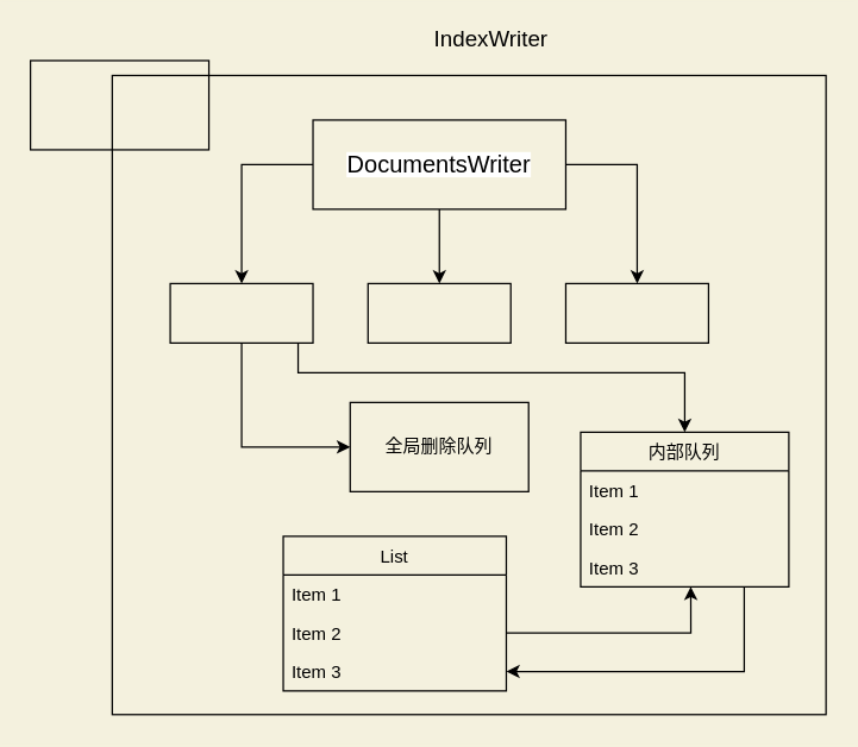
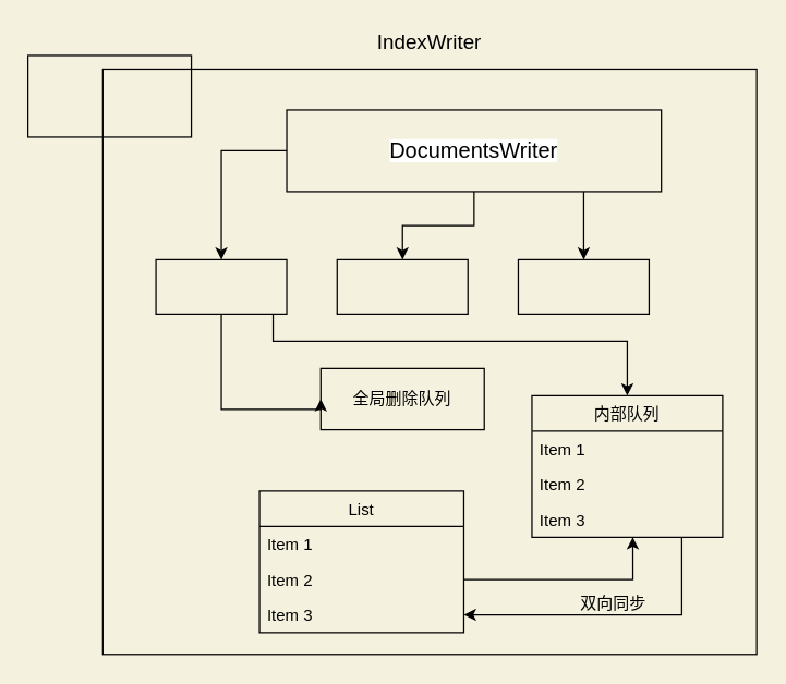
  <mxCell id="0" />
  <mxCell id="1" parent="0" />
  <mxCell id="2" value="" style="rounded=0;whiteSpace=wrap;html=1;fillColor=none;" parent="1" vertex="1"><mxGeometry x="20" y="40" width="120" height="60" as="geometry" /></mxCell>
  <mxCell id="3" value="" style="rounded=0;whiteSpace=wrap;html=1;fillColor=none;strokeColor=#000000;" parent="1" vertex="1"><mxGeometry x="75" y="50" width="480" height="430" as="geometry" /></mxCell>
  <mxCell id="4" style="edgeStyle=orthogonalEdgeStyle;rounded=0;orthogonalLoop=1;jettySize=auto;html=1;entryX=0.5;entryY=0;entryDx=0;entryDy=0;fontSize=15;fontColor=#000000;strokeColor=#000000;" parent="1" source="7" target="13" edge="1"><mxGeometry relative="1" as="geometry"><mxPoint x="160" y="190" as="targetPoint" /><Array as="points"><mxPoint x="162" y="110" /></Array></mxGeometry></mxCell>
  <mxCell id="5" style="edgeStyle=orthogonalEdgeStyle;rounded=0;orthogonalLoop=1;jettySize=auto;html=1;entryX=0.5;entryY=0;entryDx=0;entryDy=0;fontSize=15;fontColor=#000000;strokeColor=#000000;" parent="1" source="7" target="14" edge="1"><mxGeometry relative="1" as="geometry"><mxPoint x="295" y="190" as="targetPoint" /></mxGeometry></mxCell>
  <mxCell id="6" style="edgeStyle=orthogonalEdgeStyle;rounded=0;orthogonalLoop=1;jettySize=auto;html=1;entryX=0.5;entryY=0;entryDx=0;entryDy=0;fontSize=15;fontColor=#000000;strokeColor=#000000;" parent="1" source="7" target="15" edge="1"><mxGeometry relative="1" as="geometry"><mxPoint x="425" y="190" as="targetPoint" /><Array as="points"><mxPoint x="428" y="110" /></Array></mxGeometry></mxCell>
- <mxCell id="7" value="&lt;span style=&quot;font-size: medium ; text-align: left ; background-color: rgb(255 , 255 , 255)&quot;&gt;DocumentsWriter&lt;/span&gt;" style="rounded=0;whiteSpace=wrap;html=1;fontColor=#000000;strokeColor=#000000;shadow=0;fillColor=none;" parent="1" vertex="1"><mxGeometry x="210" y="80" width="170" height="60" as="geometry" /></mxCell>
- <mxCell id="8" value="IndexWriter" style="text;html=1;strokeColor=none;fillColor=none;align=center;verticalAlign=middle;whiteSpace=wrap;rounded=0;fontColor=#000000;fontSize=15;" parent="1" vertex="1"><mxGeometry x="265" y="15" width="130" height="20" as="geometry" /></mxCell>
+ <mxCell id="7" value="&lt;span style=&quot;font-size: medium ; text-align: left ; background-color: rgb(255 , 255 , 255)&quot;&gt;DocumentsWriter&lt;/span&gt;" style="rounded=0;whiteSpace=wrap;html=1;fontColor=#000000;strokeColor=#000000;shadow=0;fillColor=none;" parent="1" vertex="1"><mxGeometry x="210" y="80" width="275" height="60" as="geometry" /></mxCell>
+ <mxCell id="8" value="IndexWriter" style="text;html=1;strokeColor=none;fillColor=none;align=center;verticalAlign=middle;whiteSpace=wrap;rounded=0;fontColor=#000000;fontSize=15;" parent="1" vertex="1"><mxGeometry x="250" y="20" width="130" height="20" as="geometry" /></mxCell>
  <mxCell id="9" style="edgeStyle=orthogonalEdgeStyle;rounded=0;orthogonalLoop=1;jettySize=auto;html=1;exitX=0.5;exitY=1;exitDx=0;exitDy=0;fontColor=#000000;" parent="1" source="8" target="8" edge="1"><mxGeometry relative="1" as="geometry" /></mxCell>
- <mxCell id="10" value="&lt;font color=&quot;#000000&quot;&gt;全局删除队列&lt;/font&gt;" style="rounded=0;whiteSpace=wrap;html=1;fillColor=none;strokeColor=#000000;" vertex="1" parent="1"><mxGeometry x="235" y="270" width="120" height="60" as="geometry" /></mxCell>
+ <mxCell id="10" value="&lt;font color=&quot;#000000&quot;&gt;全局删除队列&lt;/font&gt;" style="rounded=0;whiteSpace=wrap;html=1;fillColor=none;strokeColor=#000000;" vertex="1" parent="1"><mxGeometry x="235" y="270" width="120" height="45" as="geometry" /></mxCell>
  <mxCell id="11" style="edgeStyle=orthogonalEdgeStyle;rounded=0;orthogonalLoop=1;jettySize=auto;html=1;entryX=0;entryY=0.5;entryDx=0;entryDy=0;strokeColor=#000000;" edge="1" parent="1" source="13" target="10"><mxGeometry relative="1" as="geometry"><Array as="points"><mxPoint x="162" y="300" /></Array></mxGeometry></mxCell>
  <mxCell id="12" style="edgeStyle=orthogonalEdgeStyle;rounded=0;orthogonalLoop=1;jettySize=auto;html=1;strokeColor=#000000;" edge="1" parent="1" source="13" target="20"><mxGeometry relative="1" as="geometry"><Array as="points"><mxPoint x="200" y="250" /><mxPoint x="460" y="250" /></Array></mxGeometry></mxCell>
  <mxCell id="13" value="" style="rounded=0;whiteSpace=wrap;html=1;strokeColor=#000000;fillColor=none;" vertex="1" parent="1"><mxGeometry x="114" y="190" width="96" height="40" as="geometry" /></mxCell>
  <mxCell id="14" value="" style="rounded=0;whiteSpace=wrap;html=1;strokeColor=#000000;fillColor=none;" vertex="1" parent="1"><mxGeometry x="247" y="190" width="96" height="40" as="geometry" /></mxCell>
  <mxCell id="15" value="" style="rounded=0;whiteSpace=wrap;html=1;strokeColor=#000000;fillColor=none;" vertex="1" parent="1"><mxGeometry x="380" y="190" width="96" height="40" as="geometry" /></mxCell>
  <mxCell id="16" value="List" style="swimlane;fontStyle=0;childLayout=stackLayout;horizontal=1;startSize=26;horizontalStack=0;resizeParent=1;resizeParentMax=0;resizeLast=0;collapsible=1;marginBottom=0;strokeColor=#000000;fillColor=none;" vertex="1" parent="1"><mxGeometry x="190" y="360" width="150" height="104" as="geometry" /></mxCell>
  <mxCell id="17" value="Item 1" style="text;strokeColor=none;fillColor=none;align=left;verticalAlign=top;spacingLeft=4;spacingRight=4;overflow=hidden;rotatable=0;points=[[0,0.5],[1,0.5]];portConstraint=eastwest;" vertex="1" parent="16"><mxGeometry y="26" width="150" height="26" as="geometry" /></mxCell>
  <mxCell id="18" value="Item 2" style="text;strokeColor=none;fillColor=none;align=left;verticalAlign=top;spacingLeft=4;spacingRight=4;overflow=hidden;rotatable=0;points=[[0,0.5],[1,0.5]];portConstraint=eastwest;" vertex="1" parent="16"><mxGeometry y="52" width="150" height="26" as="geometry" /></mxCell>
  <mxCell id="19" value="Item 3" style="text;strokeColor=none;fillColor=none;align=left;verticalAlign=top;spacingLeft=4;spacingRight=4;overflow=hidden;rotatable=0;points=[[0,0.5],[1,0.5]];portConstraint=eastwest;" vertex="1" parent="16"><mxGeometry y="78" width="150" height="26" as="geometry" /></mxCell>
  <mxCell id="20" value="内部队列" style="swimlane;fontStyle=0;childLayout=stackLayout;horizontal=1;startSize=26;horizontalStack=0;resizeParent=1;resizeParentMax=0;resizeLast=0;collapsible=1;marginBottom=0;strokeColor=#000000;fillColor=none;fontColor=#000000;" vertex="1" parent="1"><mxGeometry x="390" y="290" width="140" height="104" as="geometry" /></mxCell>
  <mxCell id="21" value="Item 1" style="text;strokeColor=none;fillColor=none;align=left;verticalAlign=top;spacingLeft=4;spacingRight=4;overflow=hidden;rotatable=0;points=[[0,0.5],[1,0.5]];portConstraint=eastwest;" vertex="1" parent="20"><mxGeometry y="26" width="140" height="26" as="geometry" /></mxCell>
  <mxCell id="22" value="Item 2" style="text;strokeColor=none;fillColor=none;align=left;verticalAlign=top;spacingLeft=4;spacingRight=4;overflow=hidden;rotatable=0;points=[[0,0.5],[1,0.5]];portConstraint=eastwest;" vertex="1" parent="20"><mxGeometry y="52" width="140" height="26" as="geometry" /></mxCell>
  <mxCell id="23" value="Item 3" style="text;strokeColor=none;fillColor=none;align=left;verticalAlign=top;spacingLeft=4;spacingRight=4;overflow=hidden;rotatable=0;points=[[0,0.5],[1,0.5]];portConstraint=eastwest;" vertex="1" parent="20"><mxGeometry y="78" width="140" height="26" as="geometry" /></mxCell>
  <mxCell id="24" style="edgeStyle=orthogonalEdgeStyle;rounded=0;orthogonalLoop=1;jettySize=auto;html=1;entryX=0.529;entryY=1;entryDx=0;entryDy=0;entryPerimeter=0;fontColor=#000000;strokeColor=#000000;" edge="1" parent="1" source="18" target="23"><mxGeometry relative="1" as="geometry" /></mxCell>
  <mxCell id="25" style="edgeStyle=orthogonalEdgeStyle;rounded=0;orthogonalLoop=1;jettySize=auto;html=1;entryX=1;entryY=0.5;entryDx=0;entryDy=0;fontColor=#000000;strokeColor=#000000;" edge="1" parent="1" source="23" target="19"><mxGeometry relative="1" as="geometry"><Array as="points"><mxPoint x="500" y="451" /></Array></mxGeometry></mxCell>
+ <mxCell id="26" value="双向同步" style="text;html=1;strokeColor=none;fillColor=none;align=center;verticalAlign=middle;whiteSpace=wrap;rounded=0;fontColor=#000000;" vertex="1" parent="1"><mxGeometry x="420" y="430" width="60" height="25" as="geometry" /></mxCell>
